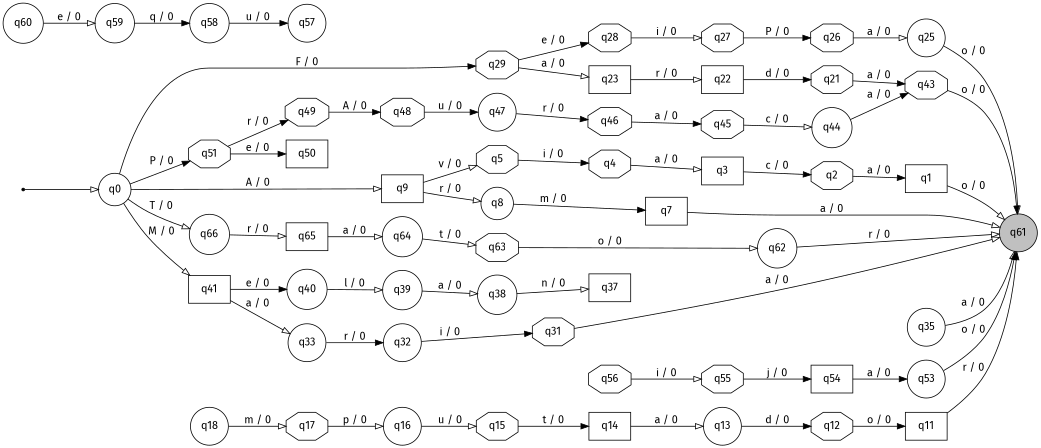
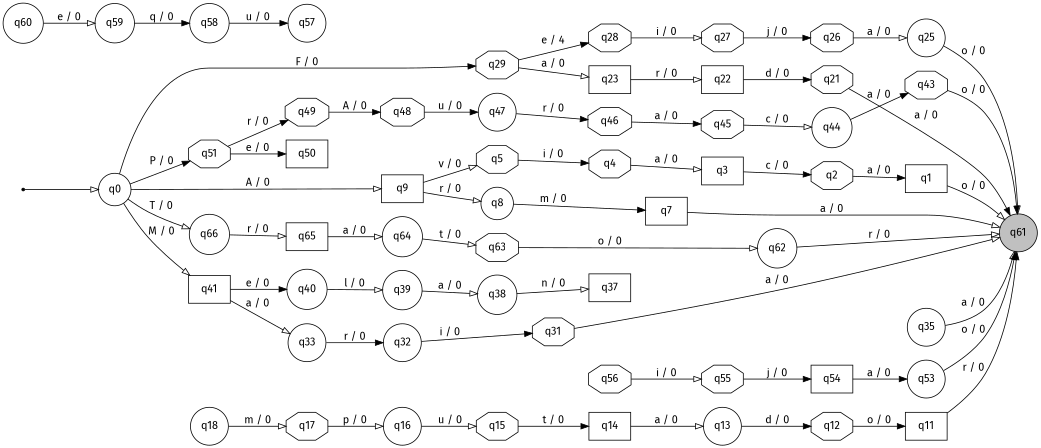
  digraph {
    fontname="Fira Sans"
    rankdir=LR
    node [fontname="Fira Sans" shape=circle]
    edge [arrowhead=onormal fontname="Fira Sans"]
    ini [shape=point]
    n2 [label=q0]
    n3 [label=q29 shape=octagon]
    n4 [label=q9 shape=box]
    n5 [label=q41 shape=box]
    n6 [label=q51 shape=octagon]
    n7 [label=q66]
    n8 [label=q23 shape=box]
    n9 [label=q28 shape=octagon]
    n10 [label=q60]
    n11 [label=q59]
    n12 [label=q5 shape=octagon]
    n13 [label=q8]
    n14 [label=q33]
    n15 [label=q40]
    n16 [label=q49 shape=octagon]
    n17 [label=q50 shape=box]
    n18 [label=q65 shape=box]
    n19 [label=q22 shape=box]
    n20 [label=q27 shape=octagon]
    n21 [label=q38]
    n22 [label=q37 shape=box]
    n23 [label=q21 shape=octagon]
    n24 [label=q45 shape=octagon]
    n25 [label=q44]
    n26 [label=q43 shape=octagon]
    n27 [label=q25]
    n28 [fillcolor=gray label=q61 style=filled]
    n29 [label=q58]
    n30 [label=q1 shape=box]
    n31 [label=q18]
    n32 [label=q17 shape=octagon]
    n33 [label=q16]
    n34 [label=q26 shape=octagon]
    n35 [label=q57]
    n36 [label=q56 shape=octagon]
    n37 [label=q55 shape=octagon]
    n38 [label=q15 shape=octagon]
    n39 [label=q14 shape=box]
    n40 [label=q13]
    n41 [label=q63 shape=octagon]
    n42 [label=q62]
    n43 [label=q4 shape=octagon]
    n44 [label=q3 shape=box]
    n45 [label=q2 shape=octagon]
    n46 [label=q39]
    n47 [label=q32]
    n48 [label=q31 shape=octagon]
    n49 [label=q48 shape=octagon]
    n50 [label=q47]
    n51 [label=q7 shape=box]
    n52 [label=q35]
    n53 [label=q12 shape=octagon]
    n54 [label=q11 shape=box]
    n55 [label=q54 shape=box]
    n56 [label=q53]
    n57 [label=q46 shape=octagon]
    n58 [label=q64]
    ini -> n2
    n2 -> n3 [arrowhead=normal label="F / 0"]
    n2 -> n4 [label="A / 0"]
    n2 -> n5 [label="M / 0"]
    n2 -> n6 [arrowhead=normal label="P / 0"]
    n2 -> n7 [label="T / 0"]
    n3 -> n8 [label="a / 0"]
-   n3 -> n9 [arrowhead=normal label="e / 0"]
+   n3 -> n9 [arrowhead=normal label="e / 4"]
    n4 -> n12 [label="v / 0"]
    n4 -> n13 [label="r / 0"]
    n5 -> n14 [label="a / 0"]
    n5 -> n15 [arrowhead=normal label="e / 0"]
    n6 -> n16 [arrowhead=normal label="r / 0"]
    n6 -> n17 [arrowhead=normal label="e / 0"]
    n7 -> n18 [label="r / 0"]
    n8 -> n19 [label="r / 0"]
    n9 -> n20 [label="i / 0"]
    n10 -> n11 [label="e / 0"]
    n11 -> n29 [arrowhead=normal label="q / 0"]
    n12 -> n43 [arrowhead=normal label="i / 0"]
    n13 -> n51 [arrowhead=normal label="m / 0"]
    n14 -> n47 [arrowhead=normal label="r / 0"]
    n15 -> n46 [label="l / 0"]
    n16 -> n49 [arrowhead=normal label="A / 0"]
    n18 -> n58 [label="a / 0"]
    n19 -> n23 [arrowhead=normal label="d / 0"]
-   n20 -> n34 [arrowhead=normal label="P / 0"]
+   n20 -> n34 [arrowhead=normal label="j / 0"]
    n21 -> n22 [label="n / 0"]
-   n23 -> n26 [arrowhead=normal label="a / 0"]
+   n23 -> n28 [arrowhead=normal label="a / 0"]
    n24 -> n25 [label="c / 0"]
    n25 -> n26 [arrowhead=normal label="a / 0"]
    n26 -> n28 [arrowhead=normal label="o / 0"]
    n27 -> n28 [label="o / 0"]
    n29 -> n35 [arrowhead=normal label="u / 0"]
    n30 -> n28 [label="o / 0"]
    n31 -> n32 [label="m / 0"]
    n32 -> n33 [label="p / 0"]
    n33 -> n38 [label="u / 0"]
    n34 -> n27 [label="a / 0"]
    n36 -> n37 [label="i / 0"]
    n37 -> n55 [arrowhead=normal label="j / 0"]
    n38 -> n39 [arrowhead=normal label="t / 0"]
    n39 -> n40 [label="a / 0"]
    n40 -> n53 [arrowhead=normal label="d / 0"]
    n41 -> n42 [label="o / 0"]
    n42 -> n28 [label="r / 0"]
    n43 -> n44 [label="a / 0"]
    n44 -> n45 [arrowhead=normal label="c / 0"]
    n45 -> n30 [arrowhead=normal label="a / 0"]
    n46 -> n21 [label="a / 0"]
    n47 -> n48 [arrowhead=normal label="i / 0"]
    n48 -> n28 [label="a / 0"]
    n49 -> n50 [arrowhead=normal label="u / 0"]
    n50 -> n57 [arrowhead=normal label="r / 0"]
    n51 -> n28 [label="a / 0"]
    n52 -> n28 [label="a / 0"]
    n53 -> n54 [arrowhead=normal label="o / 0"]
    n54 -> n28 [arrowhead=normal label="r / 0"]
    n55 -> n56 [arrowhead=normal label="a / 0"]
    n56 -> n28 [arrowhead=normal label="o / 0"]
    n57 -> n24 [arrowhead=normal label="a / 0"]
    n58 -> n41 [label="t / 0"]
  }
